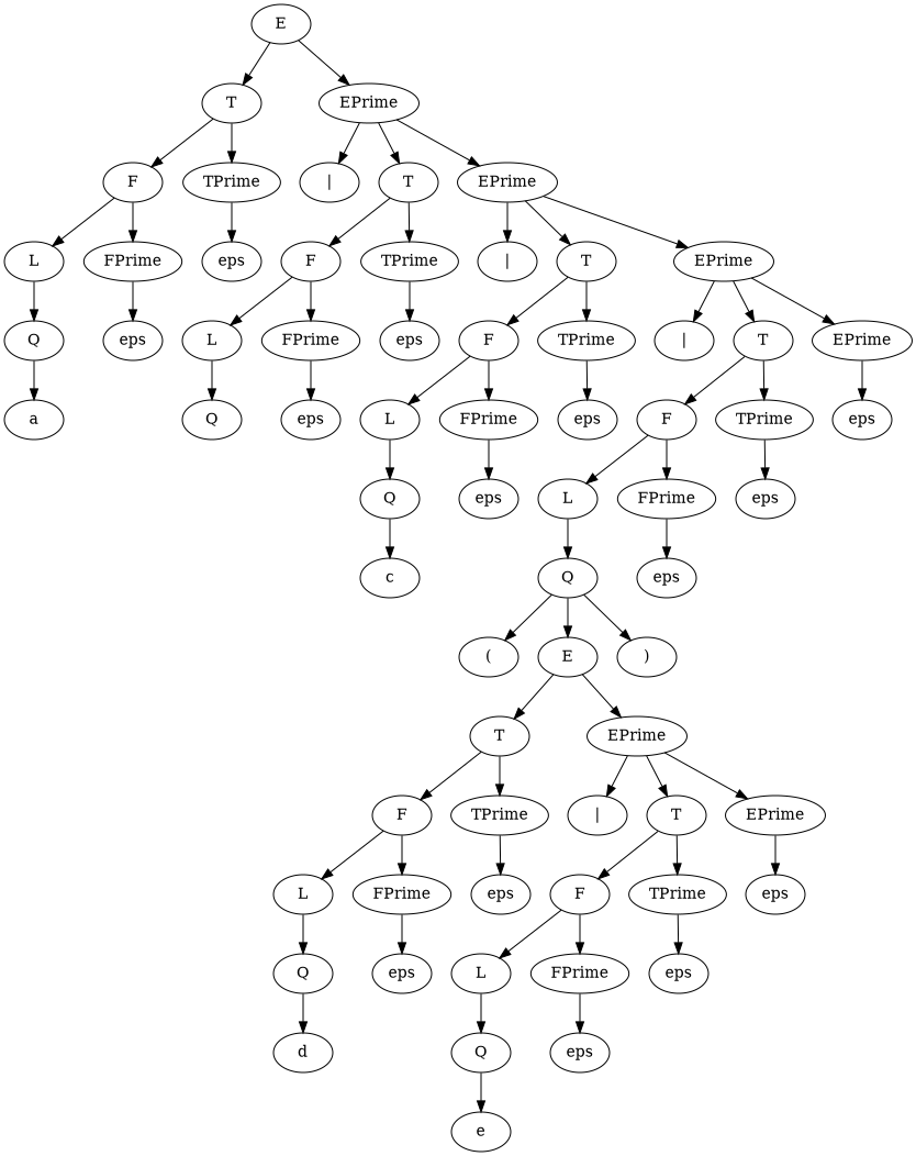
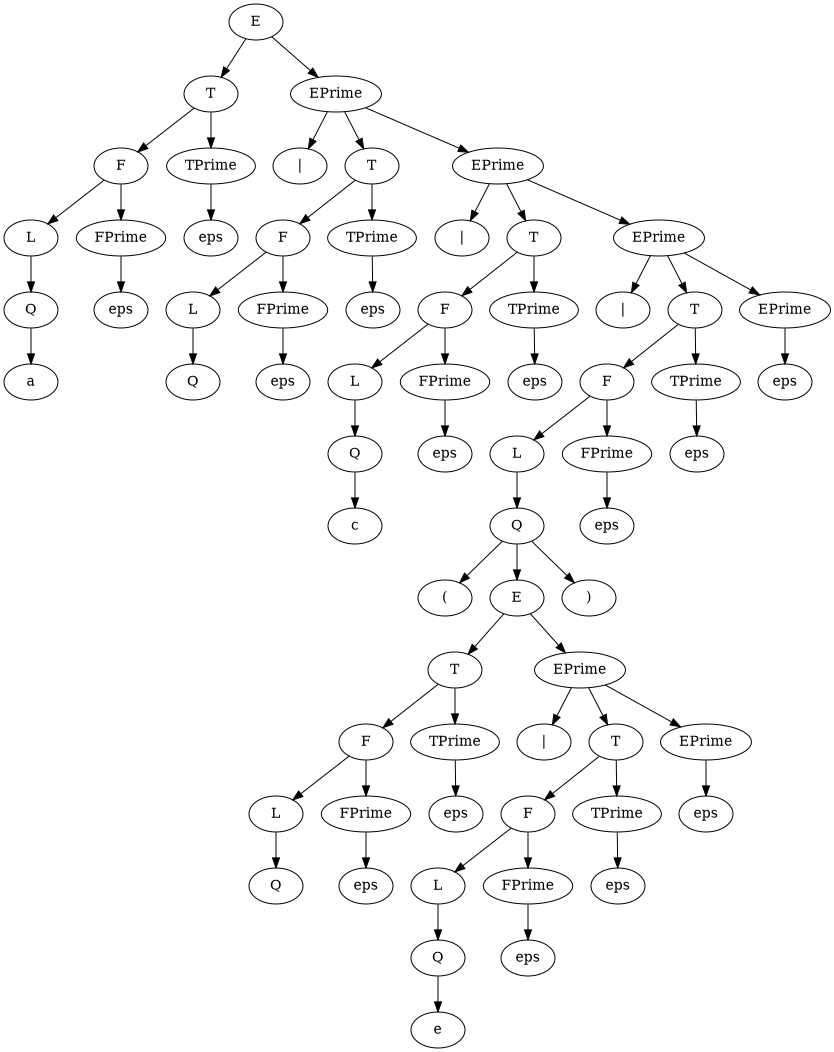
  digraph {
    n1 [label=E]
    n2 [label=T]
    n3 [label=EPrime]
    n4 [label=F]
    n5 [label=TPrime]
    n6 [label="|"]
    n7 [label=T]
    n8 [label=EPrime]
    n9 [label=L]
    n10 [label=FPrime]
    n11 [label=eps]
    n12 [label=Q]
    n13 [label=eps]
    n14 [label=a]
    n15 [label=F]
    n16 [label=TPrime]
    n17 [label="|"]
    n18 [label=T]
    n19 [label=EPrime]
    n20 [label=L]
    n21 [label=FPrime]
    n22 [label=eps]
    n23 [label=Q]
    n24 [label=eps]
    n25 [label=F]
    n26 [label=TPrime]
    n27 [label="|"]
    n28 [label=T]
    n29 [label=EPrime]
    n30 [label=L]
    n31 [label=FPrime]
    n32 [label=eps]
    n33 [label=Q]
    n34 [label=eps]
    n35 [label=c]
    n36 [label=F]
    n37 [label=TPrime]
    n38 [label=eps]
    n39 [label=L]
    n40 [label=FPrime]
    n41 [label=eps]
    n42 [label=Q]
    n43 [label=eps]
    n44 [label="("]
    n45 [label=E]
    n46 [label=")"]
    n47 [label=T]
    n48 [label=EPrime]
    n49 [label=F]
    n50 [label=TPrime]
    n51 [label="|"]
    n52 [label=T]
    n53 [label=EPrime]
    n54 [label=L]
    n55 [label=FPrime]
    n56 [label=eps]
    n57 [label=Q]
    n58 [label=eps]
-   n59 [label=d]
    n60 [label=F]
    n61 [label=TPrime]
    n62 [label=eps]
    n63 [label=L]
    n64 [label=FPrime]
    n65 [label=eps]
    n66 [label=Q]
    n67 [label=eps]
    n68 [label=e]
    n1 -> n2
    n1 -> n3
    n2 -> n4
    n2 -> n5
    n3 -> n6
    n3 -> n7
    n3 -> n8
    n4 -> n9
    n4 -> n10
    n5 -> n11
    n7 -> n15
    n7 -> n16
    n8 -> n17
    n8 -> n18
    n8 -> n19
    n9 -> n12
    n10 -> n13
    n12 -> n14
    n15 -> n20
    n15 -> n21
    n16 -> n22
    n18 -> n25
    n18 -> n26
    n19 -> n27
    n19 -> n28
    n19 -> n29
    n20 -> n23
    n21 -> n24
    n25 -> n30
    n25 -> n31
    n26 -> n32
    n28 -> n36
    n28 -> n37
    n29 -> n38
    n30 -> n33
    n31 -> n34
    n33 -> n35
    n36 -> n39
    n36 -> n40
    n37 -> n41
    n39 -> n42
    n40 -> n43
    n42 -> n44
    n42 -> n45
    n42 -> n46
    n45 -> n47
    n45 -> n48
    n47 -> n49
    n47 -> n50
    n48 -> n51
    n48 -> n52
    n48 -> n53
    n49 -> n54
    n49 -> n55
    n50 -> n56
    n52 -> n60
    n52 -> n61
    n53 -> n62
    n54 -> n57
    n55 -> n58
-   n57 -> n59
    n60 -> n63
    n60 -> n64
    n61 -> n65
    n63 -> n66
    n64 -> n67
    n66 -> n68
  }
